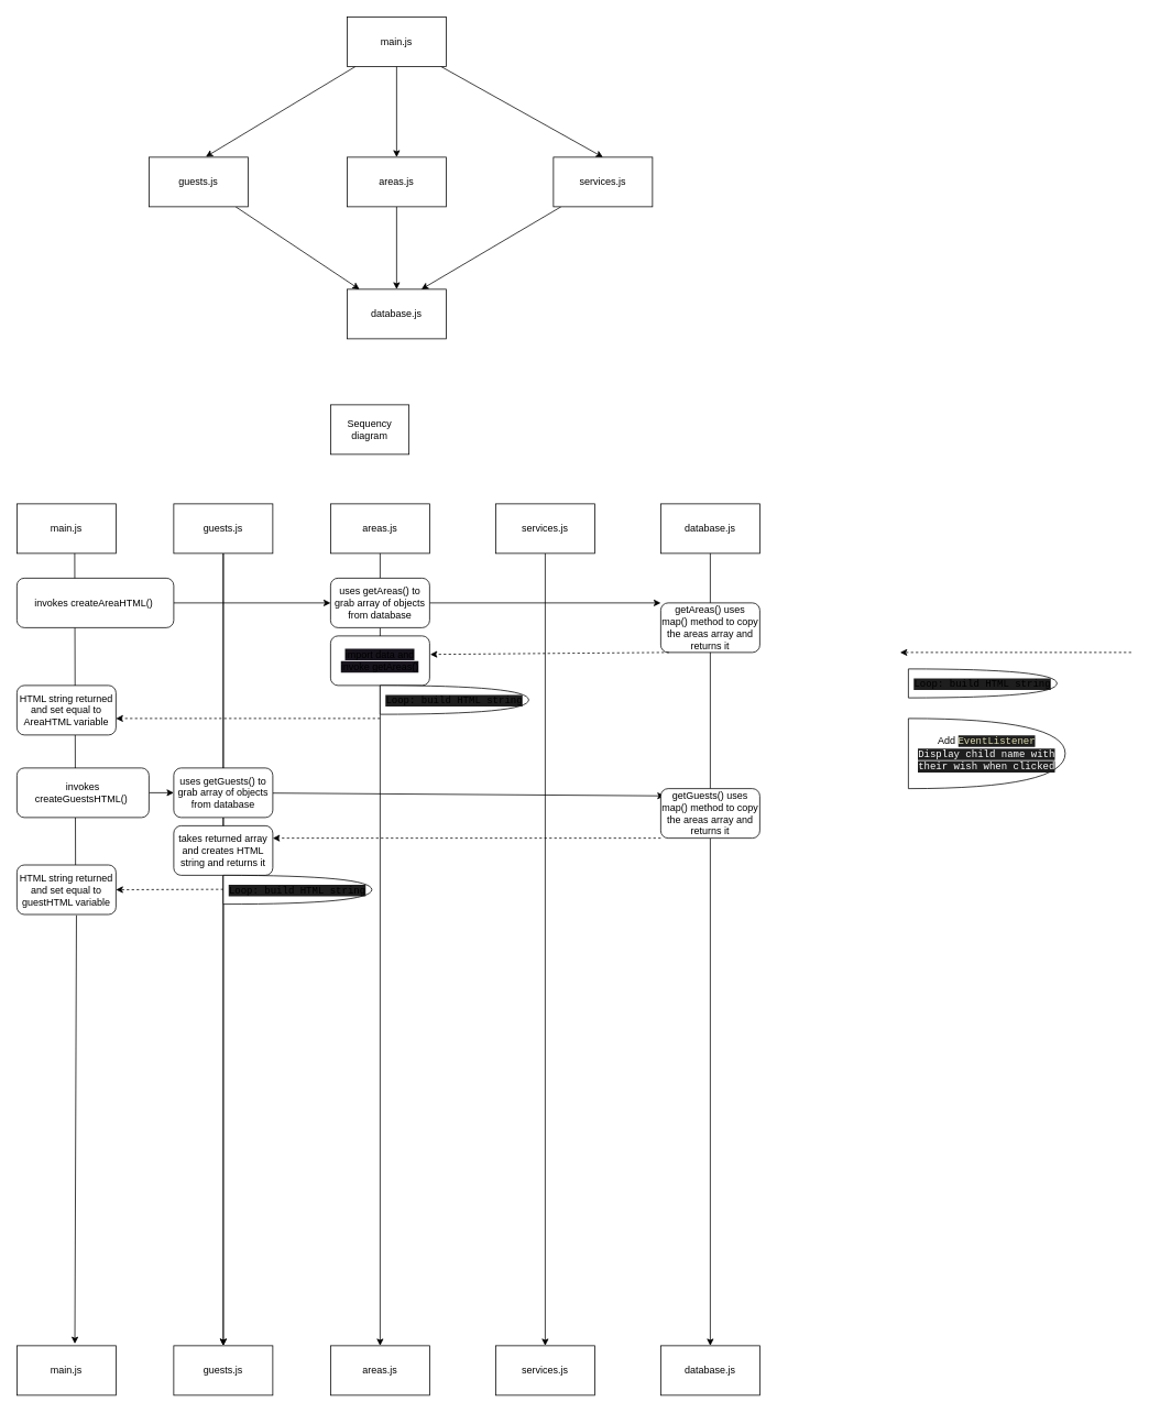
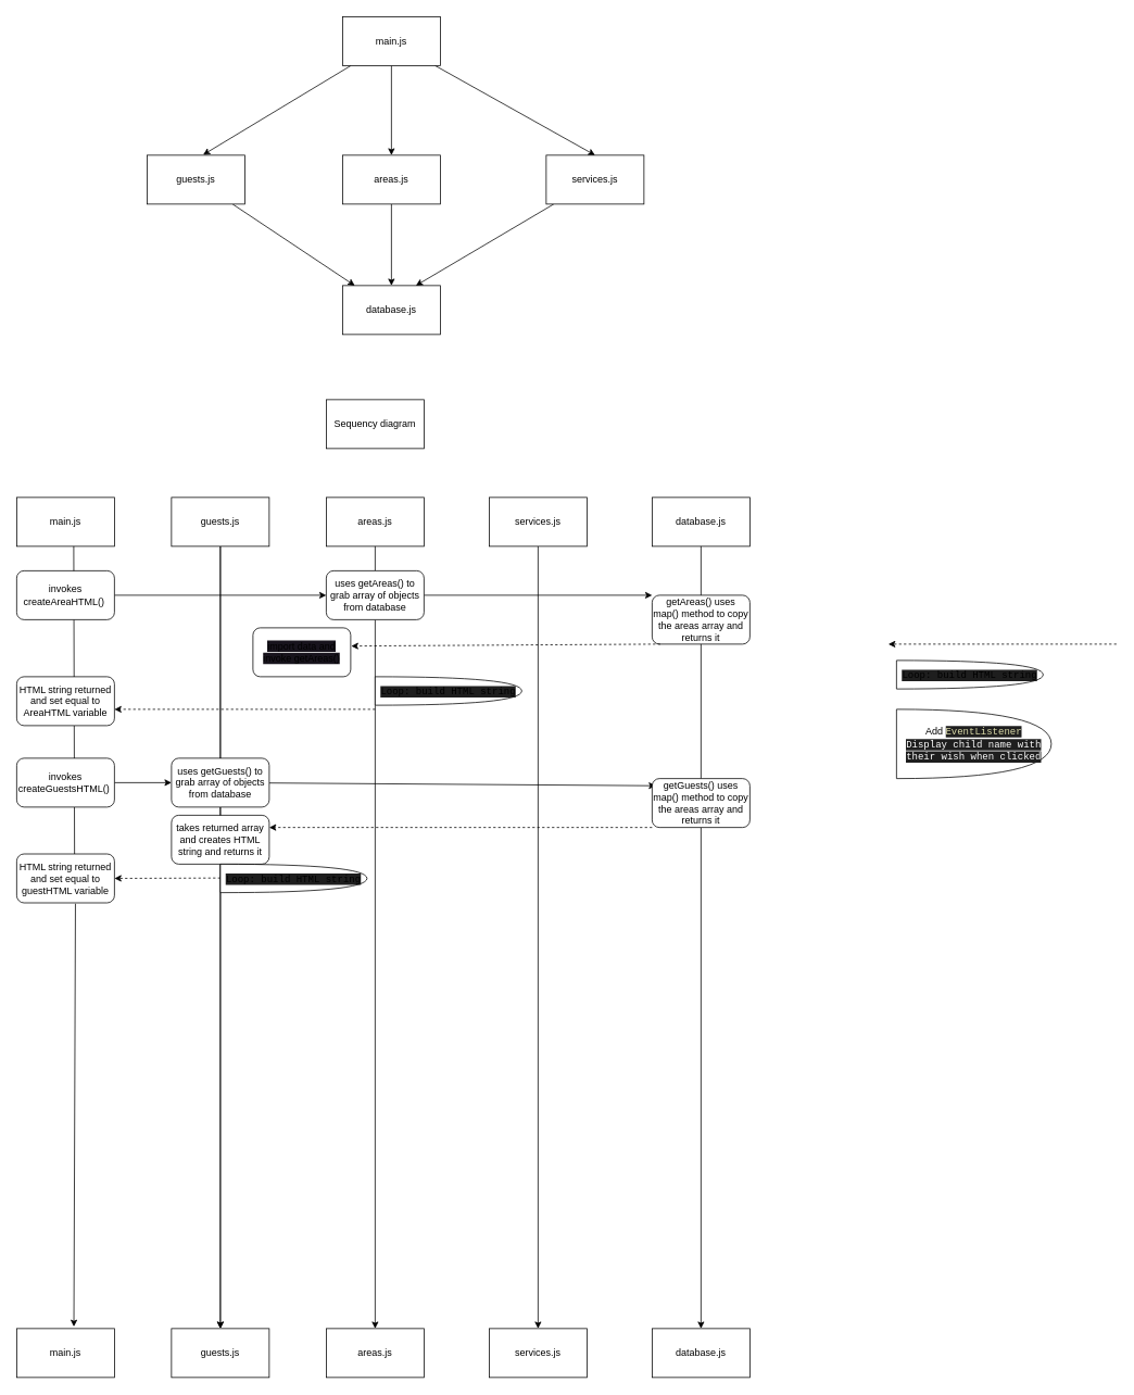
  <mxCell id="0" />
  <mxCell id="1" parent="0" />
  <mxCell id="2" style="edgeStyle=none;html=1;entryX=0.574;entryY=-0.009;entryDx=0;entryDy=0;entryPerimeter=0;" parent="1" source="5" target="8" edge="1"><mxGeometry relative="1" as="geometry" /></mxCell>
  <mxCell id="3" style="edgeStyle=none;html=1;entryX=0.5;entryY=0;entryDx=0;entryDy=0;" parent="1" source="5" target="10" edge="1"><mxGeometry relative="1" as="geometry" /></mxCell>
  <mxCell id="4" style="edgeStyle=none;html=1;entryX=0.5;entryY=0;entryDx=0;entryDy=0;" parent="1" source="5" target="12" edge="1"><mxGeometry relative="1" as="geometry" /></mxCell>
  <mxCell id="5" value="main.js" style="rounded=0;whiteSpace=wrap;html=1;" parent="1" vertex="1"><mxGeometry x="420" y="20" width="120" height="60" as="geometry" /></mxCell>
  <mxCell id="6" value="database.js" style="rounded=0;whiteSpace=wrap;html=1;" parent="1" vertex="1"><mxGeometry x="420" y="350" width="120" height="60" as="geometry" /></mxCell>
  <mxCell id="7" style="edgeStyle=none;html=1;" parent="1" source="8" target="6" edge="1"><mxGeometry relative="1" as="geometry" /></mxCell>
  <mxCell id="8" value="guests.js" style="rounded=0;whiteSpace=wrap;html=1;" parent="1" vertex="1"><mxGeometry x="180" y="190" width="120" height="60" as="geometry" /></mxCell>
  <mxCell id="9" style="edgeStyle=none;html=1;entryX=0.5;entryY=0;entryDx=0;entryDy=0;" parent="1" source="10" target="6" edge="1"><mxGeometry relative="1" as="geometry" /></mxCell>
  <mxCell id="10" value="areas.js" style="rounded=0;whiteSpace=wrap;html=1;" parent="1" vertex="1"><mxGeometry x="420" y="190" width="120" height="60" as="geometry" /></mxCell>
  <mxCell id="11" style="edgeStyle=none;html=1;entryX=0.75;entryY=0;entryDx=0;entryDy=0;" parent="1" source="12" target="6" edge="1"><mxGeometry relative="1" as="geometry"><mxPoint x="670" y="290" as="targetPoint" /></mxGeometry></mxCell>
  <mxCell id="12" value="services.js" style="rounded=0;whiteSpace=wrap;html=1;" parent="1" vertex="1"><mxGeometry x="670" y="190" width="120" height="60" as="geometry" /></mxCell>
- <mxCell id="13" value="Sequency diagram" style="rounded=0;whiteSpace=wrap;html=1;" parent="1" vertex="1"><mxGeometry x="400" y="490" width="95" height="60" as="geometry" /></mxCell>
+ <mxCell id="13" value="Sequency diagram" style="rounded=0;whiteSpace=wrap;html=1;" parent="1" vertex="1"><mxGeometry x="400" y="490" width="120" height="60" as="geometry" /></mxCell>
  <mxCell id="14" style="edgeStyle=none;html=1;" edge="1" parent="1" source="16" target="21"><mxGeometry relative="1" as="geometry" /></mxCell>
  <mxCell id="15" style="edgeStyle=none;html=1;entryX=0.5;entryY=0;entryDx=0;entryDy=0;" edge="1" parent="1" source="16" target="21"><mxGeometry relative="1" as="geometry" /></mxCell>
  <mxCell id="16" value="guests.js" style="rounded=0;whiteSpace=wrap;html=1;" vertex="1" parent="1"><mxGeometry x="210" y="610" width="120" height="60" as="geometry" /></mxCell>
  <mxCell id="17" style="edgeStyle=none;html=1;entryX=0.5;entryY=0;entryDx=0;entryDy=0;startArrow=none;" edge="1" parent="1" source="31" target="23"><mxGeometry relative="1" as="geometry" /></mxCell>
  <mxCell id="18" value="areas.js" style="rounded=0;whiteSpace=wrap;html=1;" vertex="1" parent="1"><mxGeometry x="400" y="610" width="120" height="60" as="geometry" /></mxCell>
  <mxCell id="19" style="edgeStyle=none;html=1;" edge="1" parent="1" source="20" target="24"><mxGeometry relative="1" as="geometry" /></mxCell>
  <mxCell id="20" value="services.js" style="rounded=0;whiteSpace=wrap;html=1;" vertex="1" parent="1"><mxGeometry x="600" y="610" width="120" height="60" as="geometry" /></mxCell>
  <mxCell id="21" value="guests.js" style="rounded=0;whiteSpace=wrap;html=1;" vertex="1" parent="1"><mxGeometry x="210" y="1630" width="120" height="60" as="geometry" /></mxCell>
  <mxCell id="22" value="main.js" style="rounded=0;whiteSpace=wrap;html=1;" vertex="1" parent="1"><mxGeometry x="20" y="1630" width="120" height="60" as="geometry" /></mxCell>
  <mxCell id="23" value="areas.js" style="rounded=0;whiteSpace=wrap;html=1;" vertex="1" parent="1"><mxGeometry x="400" y="1630" width="120" height="60" as="geometry" /></mxCell>
  <mxCell id="24" value="services.js" style="rounded=0;whiteSpace=wrap;html=1;" vertex="1" parent="1"><mxGeometry x="600" y="1630" width="120" height="60" as="geometry" /></mxCell>
  <mxCell id="25" value="database.js" style="rounded=0;whiteSpace=wrap;html=1;" vertex="1" parent="1"><mxGeometry x="800" y="1630" width="120" height="60" as="geometry" /></mxCell>
  <mxCell id="26" style="edgeStyle=none;html=1;entryX=0.5;entryY=0;entryDx=0;entryDy=0;startArrow=none;" edge="1" parent="1" source="45" target="25"><mxGeometry relative="1" as="geometry" /></mxCell>
  <mxCell id="27" value="database.js" style="rounded=0;whiteSpace=wrap;html=1;" vertex="1" parent="1"><mxGeometry x="800" y="610" width="120" height="60" as="geometry" /></mxCell>
  <mxCell id="28" style="edgeStyle=none;html=1;" edge="1" parent="1" source="53" target="31"><mxGeometry relative="1" as="geometry"><mxPoint x="210" y="730" as="targetPoint" /></mxGeometry></mxCell>
  <mxCell id="29" value="" style="edgeStyle=none;html=1;entryX=0.5;entryY=0;entryDx=0;entryDy=0;endArrow=none;" edge="1" parent="1" source="18" target="31"><mxGeometry relative="1" as="geometry"><mxPoint x="460" y="670" as="sourcePoint" /><mxPoint x="460" y="1160" as="targetPoint" /></mxGeometry></mxCell>
  <mxCell id="30" style="edgeStyle=none;html=1;entryX=0;entryY=0;entryDx=0;entryDy=0;" edge="1" parent="1" source="31" target="33"><mxGeometry relative="1" as="geometry"><mxPoint x="710" y="740" as="targetPoint" /></mxGeometry></mxCell>
  <mxCell id="31" value="uses getAreas() to grab array of objects from database" style="rounded=1;whiteSpace=wrap;html=1;" vertex="1" parent="1"><mxGeometry x="400" y="700" width="120" height="60" as="geometry" /></mxCell>
  <mxCell id="32" value="" style="edgeStyle=none;html=1;entryX=0.5;entryY=0;entryDx=0;entryDy=0;endArrow=none;" edge="1" parent="1" source="27" target="33"><mxGeometry relative="1" as="geometry"><mxPoint x="860" y="670" as="sourcePoint" /><mxPoint x="860" y="1160" as="targetPoint" /></mxGeometry></mxCell>
  <mxCell id="33" value="getAreas() uses map() method to copy the areas array and returns it" style="rounded=1;whiteSpace=wrap;html=1;" vertex="1" parent="1"><mxGeometry x="800" y="730" width="120" height="60" as="geometry" /></mxCell>
  <mxCell id="34" value="" style="endArrow=classic;dashed=1;html=1;" edge="1" parent="1"><mxGeometry width="50" height="50" relative="1" as="geometry"><mxPoint x="1370" y="790" as="sourcePoint" /><mxPoint x="1090" y="790" as="targetPoint" /></mxGeometry></mxCell>
  <mxCell id="35" value="&lt;span style=&quot;background-color: rgb(30, 30, 30); font-family: Menlo, Monaco, &amp;quot;Courier New&amp;quot;, monospace;&quot;&gt;Loop: build HTML string&lt;br&gt;&lt;/span&gt;" style="shape=or;whiteSpace=wrap;html=1;" vertex="1" parent="1"><mxGeometry x="1100" y="810" width="180" height="35" as="geometry" /></mxCell>
  <mxCell id="36" value="Add&amp;nbsp;&lt;span style=&quot;background-color: rgb(30, 30, 30); font-family: Menlo, Monaco, &amp;quot;Courier New&amp;quot;, monospace;&quot;&gt;&lt;font color=&quot;#dcdcaa&quot;&gt;EventListener&lt;/font&gt;&lt;br&gt;&lt;font color=&quot;#ffffff&quot;&gt;Display child name with their wish when clicked&lt;/font&gt;&lt;br&gt;&lt;/span&gt;" style="shape=or;whiteSpace=wrap;html=1;" vertex="1" parent="1"><mxGeometry x="1100" y="870" width="190" height="85" as="geometry" /></mxCell>
  <mxCell id="37" value="" style="endArrow=classic;dashed=1;html=1;exitX=0;exitY=0.5;exitDx=0;exitDy=0;entryX=1.006;entryY=0.373;entryDx=0;entryDy=0;entryPerimeter=0;" edge="1" parent="1" target="38"><mxGeometry width="50" height="50" relative="1" as="geometry"><mxPoint x="810" y="790" as="sourcePoint" /><mxPoint x="530" y="790" as="targetPoint" /></mxGeometry></mxCell>
- <mxCell id="38" value="&lt;span style=&quot;background-color: rgb(24, 20, 29);&quot;&gt;import data and invoke getAreas()&lt;/span&gt;" style="rounded=1;whiteSpace=wrap;html=1;" vertex="1" parent="1"><mxGeometry x="400" y="770" width="120" height="60" as="geometry" /></mxCell>
+ <mxCell id="38" value="&lt;span style=&quot;background-color: rgb(24, 20, 29);&quot;&gt;import data and invoke getAreas()&lt;/span&gt;" style="rounded=1;whiteSpace=wrap;html=1;" vertex="1" parent="1"><mxGeometry x="310" y="770" width="120" height="60" as="geometry" /></mxCell>
  <mxCell id="39" value="&lt;span style=&quot;background-color: rgb(30, 30, 30); font-family: Menlo, Monaco, &amp;quot;Courier New&amp;quot;, monospace;&quot;&gt;Loop: build HTML string&lt;br&gt;&lt;/span&gt;" style="shape=or;whiteSpace=wrap;html=1;" vertex="1" parent="1"><mxGeometry x="460" y="830" width="180" height="35" as="geometry" /></mxCell>
  <mxCell id="40" value="" style="endArrow=classic;dashed=1;html=1;" edge="1" parent="1"><mxGeometry width="50" height="50" relative="1" as="geometry"><mxPoint x="460" y="870" as="sourcePoint" /><mxPoint x="140" y="870" as="targetPoint" /></mxGeometry></mxCell>
  <mxCell id="41" style="edgeStyle=none;html=1;entryX=0;entryY=0.5;entryDx=0;entryDy=0;" edge="1" parent="1" source="55" target="43"><mxGeometry relative="1" as="geometry" /></mxCell>
  <mxCell id="42" style="edgeStyle=none;html=1;entryX=0.037;entryY=0.147;entryDx=0;entryDy=0;entryPerimeter=0;" edge="1" parent="1" source="43" target="45"><mxGeometry relative="1" as="geometry" /></mxCell>
  <mxCell id="43" value="uses getGuests() to grab array of objects from database" style="rounded=1;whiteSpace=wrap;html=1;" vertex="1" parent="1"><mxGeometry x="210" y="930" width="120" height="60" as="geometry" /></mxCell>
  <mxCell id="44" value="" style="edgeStyle=none;html=1;entryX=0.5;entryY=0;entryDx=0;entryDy=0;startArrow=none;endArrow=none;" edge="1" parent="1" source="33" target="45"><mxGeometry relative="1" as="geometry"><mxPoint x="860" y="790" as="sourcePoint" /><mxPoint x="860" y="1630" as="targetPoint" /></mxGeometry></mxCell>
  <mxCell id="45" value="getGuests() uses map() method to copy the areas array and returns it" style="rounded=1;whiteSpace=wrap;html=1;" vertex="1" parent="1"><mxGeometry x="800" y="955" width="120" height="60" as="geometry" /></mxCell>
  <mxCell id="46" value="takes returned array and creates HTML string and returns it" style="rounded=1;whiteSpace=wrap;html=1;" vertex="1" parent="1"><mxGeometry x="210" y="1000" width="120" height="60" as="geometry" /></mxCell>
  <mxCell id="47" value="" style="endArrow=classic;dashed=1;html=1;entryX=1;entryY=0.25;entryDx=0;entryDy=0;" edge="1" parent="1" target="46"><mxGeometry width="50" height="50" relative="1" as="geometry"><mxPoint x="800" y="1015" as="sourcePoint" /><mxPoint x="520" y="1015" as="targetPoint" /></mxGeometry></mxCell>
  <mxCell id="48" value="&lt;span style=&quot;background-color: rgb(30, 30, 30); font-family: Menlo, Monaco, &amp;quot;Courier New&amp;quot;, monospace;&quot;&gt;Loop: build HTML string&lt;br&gt;&lt;/span&gt;" style="shape=or;whiteSpace=wrap;html=1;" vertex="1" parent="1"><mxGeometry x="270" y="1060" width="180" height="35" as="geometry" /></mxCell>
  <mxCell id="49" value="" style="edgeStyle=none;html=1;entryX=0.592;entryY=0.106;entryDx=0;entryDy=0;entryPerimeter=0;endArrow=none;" edge="1" parent="1" target="51"><mxGeometry relative="1" as="geometry"><mxPoint x="90" y="660" as="sourcePoint" /><mxPoint x="91.04" y="1636.36" as="targetPoint" /></mxGeometry></mxCell>
  <mxCell id="50" style="edgeStyle=none;html=1;entryX=0.585;entryY=-0.04;entryDx=0;entryDy=0;entryPerimeter=0;exitX=0.601;exitY=1.018;exitDx=0;exitDy=0;exitPerimeter=0;" edge="1" parent="1" source="51" target="22"><mxGeometry relative="1" as="geometry" /></mxCell>
  <mxCell id="51" value="HTML string returned and set equal to guestHTML variable" style="rounded=1;whiteSpace=wrap;html=1;" vertex="1" parent="1"><mxGeometry x="20" y="1047.5" width="120" height="60" as="geometry" /></mxCell>
  <mxCell id="52" value="" style="endArrow=classic;dashed=1;html=1;entryX=1;entryY=0.5;entryDx=0;entryDy=0;" edge="1" parent="1" target="51"><mxGeometry width="50" height="50" relative="1" as="geometry"><mxPoint x="270" y="1077.02" as="sourcePoint" /><mxPoint x="-10" y="1077.02" as="targetPoint" /></mxGeometry></mxCell>
- <mxCell id="53" value="invokes createAreaHTML()&amp;nbsp;" style="rounded=1;whiteSpace=wrap;html=1;" vertex="1" parent="1"><mxGeometry x="20" y="700" width="190" height="60" as="geometry" /></mxCell>
+ <mxCell id="53" value="invokes createAreaHTML()&amp;nbsp;" style="rounded=1;whiteSpace=wrap;html=1;" vertex="1" parent="1"><mxGeometry x="20" y="700" width="120" height="60" as="geometry" /></mxCell>
  <mxCell id="54" value="HTML string returned and set equal to AreaHTML variable" style="rounded=1;whiteSpace=wrap;html=1;" vertex="1" parent="1"><mxGeometry x="20" y="830" width="120" height="60" as="geometry" /></mxCell>
- <mxCell id="55" value="invokes createGuestsHTML()&amp;nbsp;" style="rounded=1;whiteSpace=wrap;html=1;" vertex="1" parent="1"><mxGeometry x="20" y="930" width="160" height="60" as="geometry" /></mxCell>
+ <mxCell id="55" value="invokes createGuestsHTML()&amp;nbsp;" style="rounded=1;whiteSpace=wrap;html=1;" vertex="1" parent="1"><mxGeometry x="20" y="930" width="120" height="60" as="geometry" /></mxCell>
  <mxCell id="56" value="main.js" style="rounded=0;whiteSpace=wrap;html=1;" vertex="1" parent="1"><mxGeometry x="20" y="610" width="120" height="60" as="geometry" /></mxCell>
